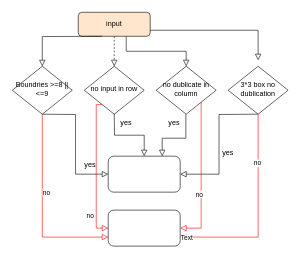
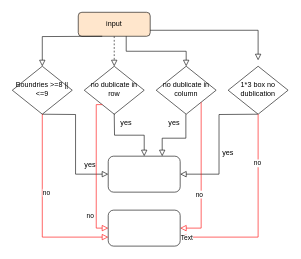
  <mxCell id="0" />
  <mxCell id="1" parent="0" />
  <mxCell id="2" value="" style="rounded=0;html=1;jettySize=auto;orthogonalLoop=1;fontSize=11;endArrow=block;endFill=0;endSize=8;strokeWidth=1;shadow=0;labelBackgroundColor=none;edgeStyle=orthogonalEdgeStyle;dashed=1;" parent="1" source="3" target="4" edge="1"><mxGeometry relative="1" as="geometry" /></mxCell>
  <mxCell id="3" value="input" style="rounded=1;whiteSpace=wrap;html=1;fontSize=12;glass=0;strokeWidth=1;shadow=0;fillColor=#ffe6cc;" parent="1" vertex="1"><mxGeometry x="130" y="20" width="120" height="40" as="geometry" /></mxCell>
- <mxCell id="4" value="no input in row" style="rhombus;whiteSpace=wrap;html=1;shadow=0;fontFamily=Helvetica;fontSize=12;align=center;strokeWidth=1;spacing=6;spacingTop=-4;" parent="1" vertex="1"><mxGeometry x="140" y="110" width="100" height="80" as="geometry" /></mxCell>
+ <mxCell id="4" value="no dublicate in row" style="rhombus;whiteSpace=wrap;html=1;shadow=0;fontFamily=Helvetica;fontSize=12;align=center;strokeWidth=1;spacing=6;spacingTop=-4;" parent="1" vertex="1"><mxGeometry x="140" y="110" width="100" height="80" as="geometry" /></mxCell>
  <mxCell id="5" value="Boundries &amp;gt;=8 ||&lt;div&gt;&amp;lt;=9&lt;/div&gt;" style="rhombus;whiteSpace=wrap;html=1;shadow=0;fontFamily=Helvetica;fontSize=12;align=center;strokeWidth=1;spacing=6;spacingTop=-4;" parent="1" vertex="1"><mxGeometry x="20" y="110" width="100" height="80" as="geometry" /></mxCell>
- <mxCell id="6" value="3*3 box no dublication" style="rhombus;whiteSpace=wrap;html=1;shadow=0;fontFamily=Helvetica;fontSize=12;align=center;strokeWidth=1;spacing=6;spacingTop=-4;" vertex="1" parent="1"><mxGeometry x="380" y="110" width="100" height="80" as="geometry" /></mxCell>
+ <mxCell id="6" value="1*3 box no dublication" style="rhombus;whiteSpace=wrap;html=1;shadow=0;fontFamily=Helvetica;fontSize=12;align=center;strokeWidth=1;spacing=6;spacingTop=-4;" vertex="1" parent="1"><mxGeometry x="380" y="110" width="100" height="80" as="geometry" /></mxCell>
  <mxCell id="7" value="no dublicate in column" style="rhombus;whiteSpace=wrap;html=1;shadow=0;fontFamily=Helvetica;fontSize=12;align=center;strokeWidth=1;spacing=6;spacingTop=-4;" vertex="1" parent="1"><mxGeometry x="260" y="110" width="100" height="80" as="geometry" /></mxCell>
  <mxCell id="8" value="" style="rounded=0;html=1;jettySize=auto;orthogonalLoop=1;fontSize=11;endArrow=block;endFill=0;endSize=8;strokeWidth=1;shadow=0;labelBackgroundColor=none;edgeStyle=orthogonalEdgeStyle;" edge="1" parent="1" target="5"><mxGeometry relative="1" as="geometry"><mxPoint x="170" y="60" as="sourcePoint" /><mxPoint x="170" y="110" as="targetPoint" /></mxGeometry></mxCell>
  <mxCell id="9" value="" style="rounded=0;html=1;jettySize=auto;orthogonalLoop=1;fontSize=11;endArrow=block;endFill=0;endSize=8;strokeWidth=1;shadow=0;labelBackgroundColor=none;edgeStyle=orthogonalEdgeStyle;" edge="1" parent="1"><mxGeometry relative="1" as="geometry"><mxPoint x="210" y="60" as="sourcePoint" /><mxPoint x="310" y="110" as="targetPoint" /><Array as="points"><mxPoint x="210" y="85" /><mxPoint x="310" y="85" /><mxPoint x="310" y="110" /></Array></mxGeometry></mxCell>
  <mxCell id="10" value="" style="rounded=0;html=1;jettySize=auto;orthogonalLoop=1;fontSize=11;endArrow=block;endFill=0;endSize=8;strokeWidth=1;shadow=0;labelBackgroundColor=none;edgeStyle=orthogonalEdgeStyle;" edge="1" parent="1"><mxGeometry relative="1" as="geometry"><mxPoint x="250" y="50" as="sourcePoint" /><mxPoint x="430" y="100" as="targetPoint" /><Array as="points"><mxPoint x="430" y="50" /></Array></mxGeometry></mxCell>
  <mxCell id="11" value="" style="rounded=0;html=1;jettySize=auto;orthogonalLoop=1;fontSize=11;endArrow=block;endFill=0;endSize=8;strokeWidth=1;shadow=0;labelBackgroundColor=none;edgeStyle=orthogonalEdgeStyle;" edge="1" parent="1" target="14"><mxGeometry relative="1" as="geometry"><mxPoint x="190" y="189" as="sourcePoint" /><mxPoint x="190" y="239" as="targetPoint" /></mxGeometry></mxCell>
  <mxCell id="12" value="" style="rounded=0;html=1;jettySize=auto;orthogonalLoop=1;fontSize=11;endArrow=block;endFill=0;endSize=8;strokeWidth=1;shadow=0;labelBackgroundColor=none;edgeStyle=orthogonalEdgeStyle;entryX=0.75;entryY=0;entryDx=0;entryDy=0;" edge="1" parent="1" target="14"><mxGeometry relative="1" as="geometry"><mxPoint x="309.5" y="190" as="sourcePoint" /><mxPoint x="309.5" y="240" as="targetPoint" /><Array as="points"><mxPoint x="310" y="230" /><mxPoint x="270" y="230" /></Array></mxGeometry></mxCell>
  <mxCell id="13" value="" style="rounded=0;html=1;jettySize=auto;orthogonalLoop=1;fontSize=11;endArrow=block;endFill=0;endSize=8;strokeWidth=1;shadow=0;labelBackgroundColor=none;edgeStyle=orthogonalEdgeStyle;entryX=1;entryY=0.5;entryDx=0;entryDy=0;" edge="1" parent="1" target="14"><mxGeometry relative="1" as="geometry"><mxPoint x="429.5" y="190" as="sourcePoint" /><mxPoint x="429.5" y="240" as="targetPoint" /></mxGeometry></mxCell>
  <mxCell id="14" value="" style="rounded=1;whiteSpace=wrap;html=1;" vertex="1" parent="1"><mxGeometry x="180" y="260" width="120" height="60" as="geometry" /></mxCell>
  <mxCell id="15" value="yes" style="text;html=1;align=center;verticalAlign=middle;whiteSpace=wrap;rounded=0;" vertex="1" parent="1"><mxGeometry x="180" y="190" width="60" height="30" as="geometry" /></mxCell>
  <mxCell id="16" value="yes" style="text;html=1;align=center;verticalAlign=middle;whiteSpace=wrap;rounded=0;" vertex="1" parent="1"><mxGeometry x="260" y="190" width="60" height="30" as="geometry" /></mxCell>
  <mxCell id="17" value="yes" style="text;html=1;align=center;verticalAlign=middle;whiteSpace=wrap;rounded=0;" vertex="1" parent="1"><mxGeometry x="350" y="240" width="60" height="30" as="geometry" /></mxCell>
  <mxCell id="18" value="" style="rounded=0;html=1;jettySize=auto;orthogonalLoop=1;fontSize=11;endArrow=block;endFill=0;endSize=8;strokeWidth=1;shadow=0;labelBackgroundColor=none;edgeStyle=orthogonalEdgeStyle;entryX=0;entryY=0.5;entryDx=0;entryDy=0;" edge="1" parent="1" target="14"><mxGeometry relative="1" as="geometry"><mxPoint x="70" y="190" as="sourcePoint" /><mxPoint x="70" y="240" as="targetPoint" /></mxGeometry></mxCell>
  <mxCell id="19" value="yes" style="text;html=1;align=center;verticalAlign=middle;whiteSpace=wrap;rounded=0;" vertex="1" parent="1"><mxGeometry x="120" y="260" width="60" height="30" as="geometry" /></mxCell>
  <mxCell id="20" value="" style="rounded=0;html=1;jettySize=auto;orthogonalLoop=1;fontSize=11;endArrow=block;endFill=0;endSize=8;strokeWidth=1;shadow=0;labelBackgroundColor=none;edgeStyle=orthogonalEdgeStyle;entryX=0;entryY=0.75;entryDx=0;entryDy=0;strokeColor=#FF0000;" edge="1" parent="1" source="5" target="29"><mxGeometry relative="1" as="geometry"><mxPoint x="20" y="221" as="sourcePoint" /><mxPoint x="70" y="370" as="targetPoint" /><Array as="points"><mxPoint x="70" y="395" /></Array></mxGeometry></mxCell>
  <mxCell id="21" value="" style="rounded=0;html=1;jettySize=auto;orthogonalLoop=1;fontSize=11;endArrow=block;endFill=0;endSize=8;strokeWidth=1;shadow=0;labelBackgroundColor=none;edgeStyle=orthogonalEdgeStyle;entryX=0;entryY=0.5;entryDx=0;entryDy=0;strokeColor=#FF0000;" edge="1" parent="1" target="29"><mxGeometry relative="1" as="geometry"><mxPoint x="170" y="174" as="sourcePoint" /><mxPoint x="170" y="354" as="targetPoint" /><Array as="points"><mxPoint x="160" y="174" /><mxPoint x="160" y="380" /></Array></mxGeometry></mxCell>
  <mxCell id="22" value="" style="rounded=0;html=1;jettySize=auto;orthogonalLoop=1;fontSize=11;endArrow=block;endFill=0;endSize=8;strokeWidth=1;shadow=0;labelBackgroundColor=none;edgeStyle=orthogonalEdgeStyle;exitX=1;exitY=1;exitDx=0;exitDy=0;entryX=1;entryY=0.5;entryDx=0;entryDy=0;strokeColor=#FF0000;" edge="1" parent="1" source="7" target="29"><mxGeometry relative="1" as="geometry"><mxPoint x="320" y="190" as="sourcePoint" /><mxPoint x="320" y="370" as="targetPoint" /></mxGeometry></mxCell>
  <mxCell id="23" value="" style="rounded=0;html=1;jettySize=auto;orthogonalLoop=1;fontSize=11;endArrow=block;endFill=0;endSize=8;strokeWidth=1;shadow=0;labelBackgroundColor=none;edgeStyle=orthogonalEdgeStyle;entryX=1;entryY=0.75;entryDx=0;entryDy=0;strokeColor=#FF0000;" edge="1" parent="1" source="6" target="29"><mxGeometry relative="1" as="geometry"><mxPoint x="199" y="200" as="sourcePoint" /><mxPoint x="430" y="310" as="targetPoint" /><Array as="points"><mxPoint x="430" y="395" /></Array></mxGeometry></mxCell>
  <mxCell id="24" value="no" style="edgeLabel;html=1;align=center;verticalAlign=middle;resizable=0;points=[];" vertex="1" connectable="0" parent="23"><mxGeometry x="-0.518" y="-2" relative="1" as="geometry"><mxPoint as="offset" /></mxGeometry></mxCell>
  <mxCell id="25" value="Text" style="edgeLabel;html=1;align=center;verticalAlign=middle;resizable=0;points=[];" vertex="1" connectable="0" parent="23"><mxGeometry x="0.939" y="1" relative="1" as="geometry"><mxPoint as="offset" /></mxGeometry></mxCell>
  <mxCell id="26" value="no" style="edgeLabel;html=1;align=center;verticalAlign=middle;resizable=0;points=[];" vertex="1" connectable="0" parent="1"><mxGeometry x="438" y="229" as="geometry"><mxPoint x="-107" y="94" as="offset" /></mxGeometry></mxCell>
  <mxCell id="27" value="no" style="edgeLabel;html=1;align=center;verticalAlign=middle;resizable=0;points=[];" vertex="1" connectable="0" parent="1"><mxGeometry x="410" y="260" as="geometry"><mxPoint x="-261" y="99" as="offset" /></mxGeometry></mxCell>
  <mxCell id="28" value="no" style="edgeLabel;html=1;align=center;verticalAlign=middle;resizable=0;points=[];" vertex="1" connectable="0" parent="1"><mxGeometry x="438" y="229" as="geometry"><mxPoint x="-362" y="91" as="offset" /></mxGeometry></mxCell>
  <mxCell id="29" value="" style="rounded=1;whiteSpace=wrap;html=1;" vertex="1" parent="1"><mxGeometry x="180" y="350" width="120" height="60" as="geometry" /></mxCell>
